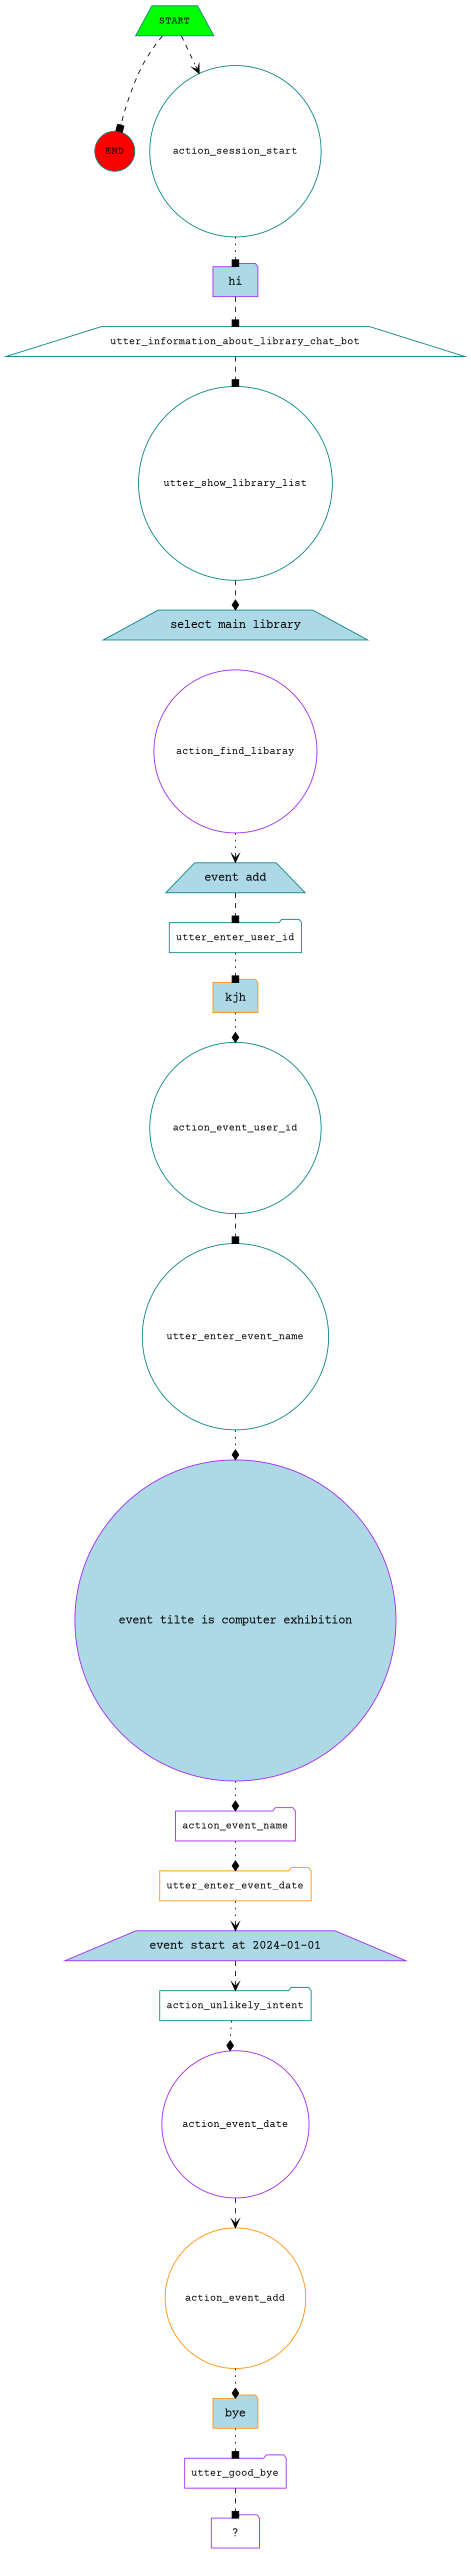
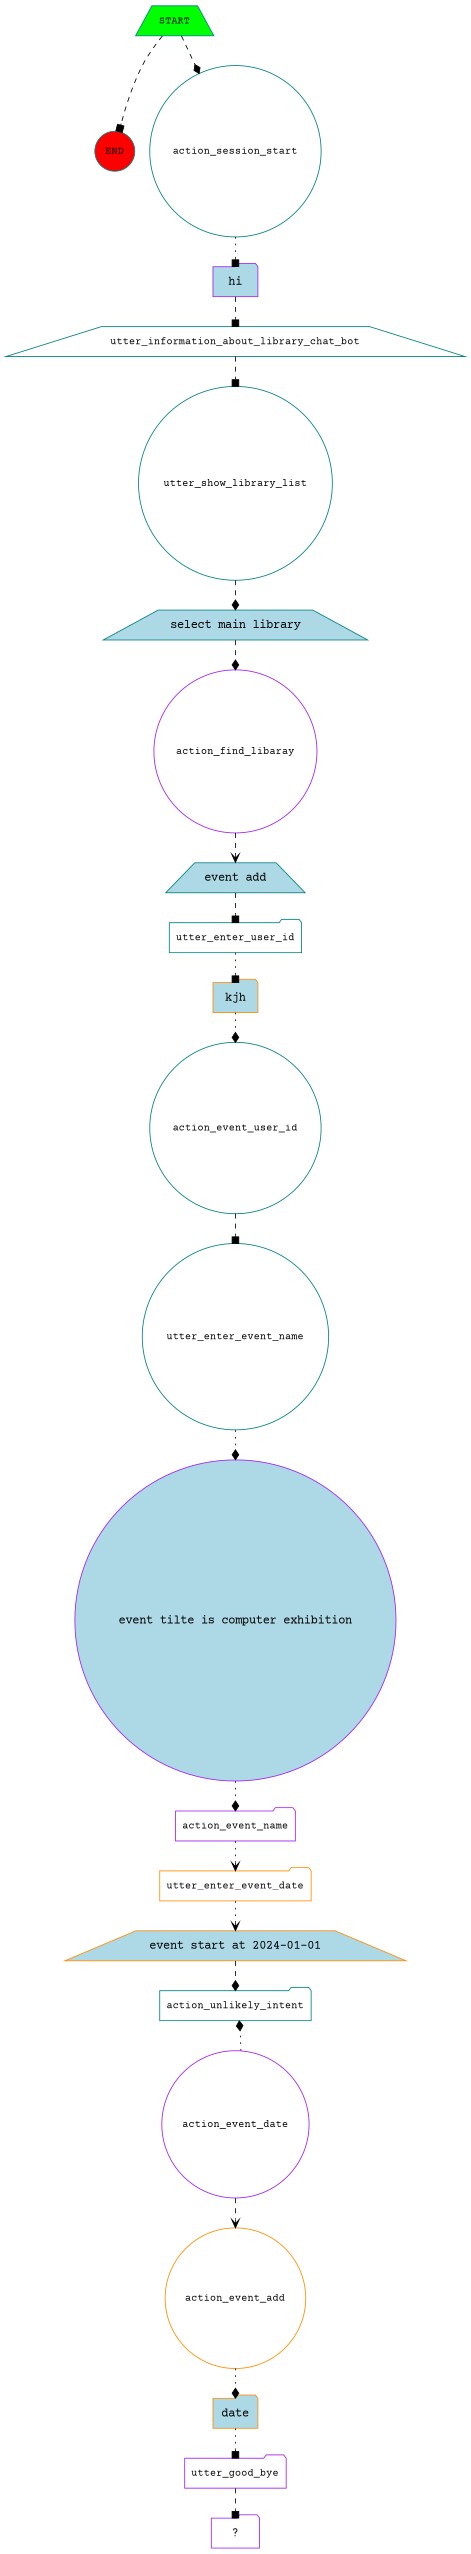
  digraph {
    fontname="Courier Prime"
    node [color=teal fontname="Courier Prime" fontsize=12 shape=circle]
    edge [arrowhead=box fontname="Courier Prime" style=dashed]
    n1 [fillcolor=green label=START shape=trapezium style=filled]
    n2 [fillcolor=red label=END style=filled]
    n3 [label=action_session_start]
    n4 [color=purple fillcolor=lightblue label=hi shape=folder style=filled fontsize=""]
    n5 [label=utter_information_about_library_chat_bot shape=trapezium]
    n6 [label=utter_show_library_list]
    n7 [fillcolor=lightblue label="select main library" shape=trapezium style=filled fontsize=""]
    n8 [color=purple label=action_find_libaray]
    n9 [fillcolor=lightblue label="event add" shape=trapezium style=filled fontsize=""]
    n10 [label=utter_enter_user_id shape=folder]
    n11 [color=darkorange fillcolor=lightblue label=kjh shape=folder style=filled fontsize=""]
    n12 [label=action_event_user_id]
    n13 [label=utter_enter_event_name]
    n14 [color=purple fillcolor=lightblue label="event tilte is computer exhibition" style=filled fontsize=""]
    n15 [color=purple label=action_event_name shape=folder]
    n16 [color=darkorange label=utter_enter_event_date shape=folder]
-   n17 [color=purple fillcolor=lightblue label="event start at 2024-01-01" shape=trapezium style=filled fontsize=""]
+   n17 [color=darkorange fillcolor=lightblue label="event start at 2024-01-01" shape=trapezium style=filled fontsize=""]
    n18 [label=action_unlikely_intent shape=folder]
    n19 [color=purple label=action_event_date]
    n20 [color=darkorange label=action_event_add]
-   n21 [color=darkorange fillcolor=lightblue label=bye shape=folder style=filled fontsize=""]
+   n21 [color=darkorange fillcolor=lightblue label=date shape=folder style=filled fontsize=""]
    n22 [color=purple label=utter_good_bye shape=folder]
    n23 [color=purple label="  ?  " shape=folder fontsize=""]
    n1 -> n2
-   n1 -> n3 [arrowhead=vee]
+   n1 -> n3 [arrowhead=diamond]
    n3 -> n4 [style=dotted]
    n4 -> n5
    n5 -> n6
    n6 -> n7 [arrowhead=diamond]
-   n8 -> n9 [arrowhead=vee style=dotted]
+   n7 -> n8 [arrowhead=diamond]
+   n8 -> n9 [arrowhead=vee]
    n9 -> n10
    n10 -> n11 [style=dotted]
    n11 -> n12 [arrowhead=diamond style=dotted]
    n12 -> n13
    n13 -> n14 [arrowhead=diamond style=dotted]
    n14 -> n15 [arrowhead=diamond style=dotted]
-   n15 -> n16 [arrowhead=diamond style=dotted]
+   n15 -> n16 [arrowhead=vee style=dotted]
    n16 -> n17 [arrowhead=vee style=dotted]
-   n17 -> n18 [arrowhead=vee]
-   n18 -> n19 [arrowhead=diamond style=dotted]
+   n17 -> n18 [arrowhead=diamond]
+   n19 -> n18 [arrowhead=diamond style=dotted]
    n19 -> n20 [arrowhead=vee]
    n20 -> n21 [arrowhead=diamond style=dotted]
    n21 -> n22 [style=dotted]
    n22 -> n23
  }
